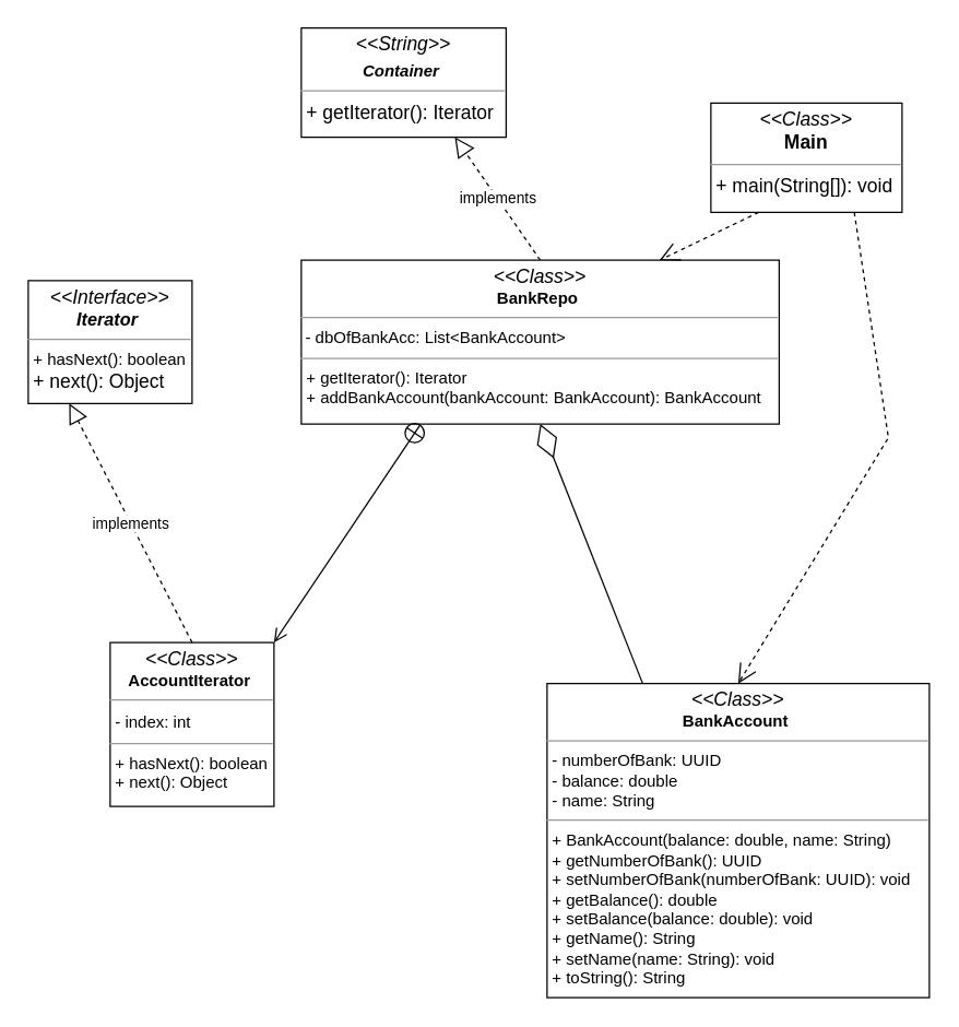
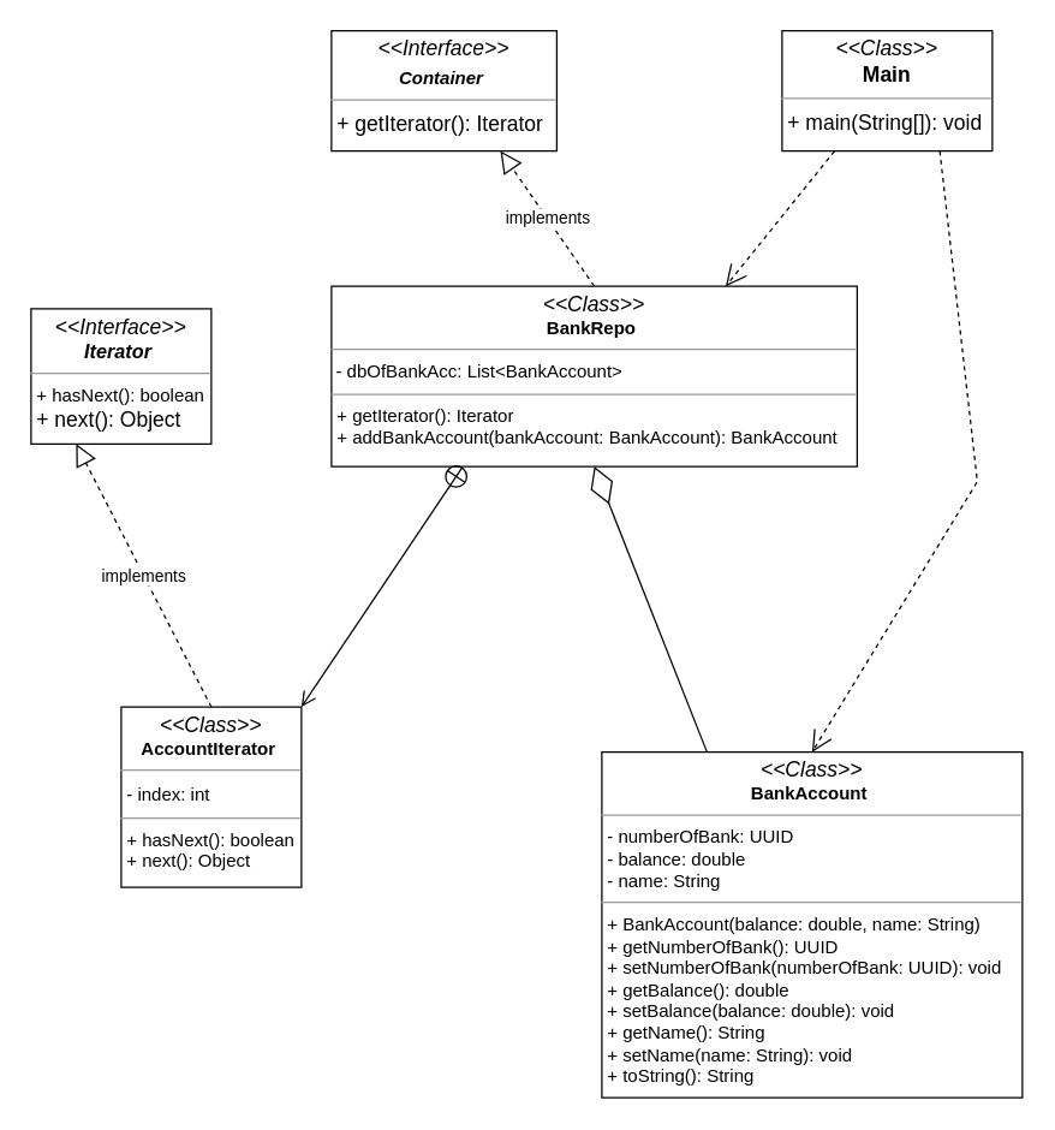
  <mxCell id="0" />
  <mxCell id="1" parent="0" />
- <mxCell id="2" value="&lt;p style=&quot;margin: 4px 0px 0px; text-align: center; font-size: 14px;&quot;&gt;&lt;font style=&quot;font-size: 14px;&quot;&gt;&lt;i style=&quot;&quot;&gt;&amp;lt;&amp;lt;Class&amp;gt;&amp;gt;&lt;/i&gt;&lt;br&gt;&lt;b style=&quot;&quot;&gt;Main&lt;/b&gt;&lt;br&gt;&lt;/font&gt;&lt;/p&gt;&lt;hr style=&quot;font-size: 14px;&quot; size=&quot;1&quot;&gt;&lt;p style=&quot;margin: 0px 0px 0px 4px; font-size: 14px;&quot;&gt;&lt;font style=&quot;font-size: 14px;&quot;&gt;+ main(String[]): void&lt;/font&gt;&lt;br&gt;&lt;/p&gt;" style="verticalAlign=top;align=left;overflow=fill;fontSize=12;fontFamily=Helvetica;html=1;rounded=0;shadow=0;comic=0;labelBackgroundColor=none;strokeWidth=1" parent="1" vertex="1"><mxGeometry x="520" y="75" width="140" height="80" as="geometry" /></mxCell>
- <mxCell id="3" value="&lt;p style=&quot;margin: 4px 0px 0px; text-align: center; font-size: 14px;&quot;&gt;&lt;font style=&quot;font-size: 14px;&quot;&gt;&lt;i style=&quot;&quot;&gt;&amp;lt;&amp;lt;String&amp;gt;&amp;gt;&lt;/i&gt;&lt;/font&gt;&lt;/p&gt;&lt;p style=&quot;margin: 4px 0px 0px; text-align: center;&quot;&gt;&lt;b&gt;&lt;i&gt;Container&amp;nbsp;&lt;/i&gt;&lt;/b&gt;&lt;br&gt;&lt;/p&gt;&lt;hr style=&quot;font-size: 14px;&quot; size=&quot;1&quot;&gt;&lt;p style=&quot;margin: 0px 0px 0px 4px; font-size: 14px;&quot;&gt;&lt;font style=&quot;font-size: 14px;&quot;&gt;+ getIterator(): Iterator&lt;/font&gt;&lt;br&gt;&lt;/p&gt;" style="verticalAlign=top;align=left;overflow=fill;fontSize=12;fontFamily=Helvetica;html=1;rounded=0;shadow=0;comic=0;labelBackgroundColor=none;strokeWidth=1" parent="1" vertex="1"><mxGeometry x="220" y="20" width="150" height="80" as="geometry" /></mxCell>
+ <mxCell id="2" value="&lt;p style=&quot;margin: 4px 0px 0px; text-align: center; font-size: 14px;&quot;&gt;&lt;font style=&quot;font-size: 14px;&quot;&gt;&lt;i style=&quot;&quot;&gt;&amp;lt;&amp;lt;Class&amp;gt;&amp;gt;&lt;/i&gt;&lt;br&gt;&lt;b style=&quot;&quot;&gt;Main&lt;/b&gt;&lt;br&gt;&lt;/font&gt;&lt;/p&gt;&lt;hr style=&quot;font-size: 14px;&quot; size=&quot;1&quot;&gt;&lt;p style=&quot;margin: 0px 0px 0px 4px; font-size: 14px;&quot;&gt;&lt;font style=&quot;font-size: 14px;&quot;&gt;+ main(String[]): void&lt;/font&gt;&lt;br&gt;&lt;/p&gt;" style="verticalAlign=top;align=left;overflow=fill;fontSize=12;fontFamily=Helvetica;html=1;rounded=0;shadow=0;comic=0;labelBackgroundColor=none;strokeWidth=1" parent="1" vertex="1"><mxGeometry x="520" y="20" width="140" height="80" as="geometry" /></mxCell>
+ <mxCell id="3" value="&lt;p style=&quot;margin: 4px 0px 0px; text-align: center; font-size: 14px;&quot;&gt;&lt;font style=&quot;font-size: 14px;&quot;&gt;&lt;i style=&quot;&quot;&gt;&amp;lt;&amp;lt;Interface&amp;gt;&amp;gt;&lt;/i&gt;&lt;/font&gt;&lt;/p&gt;&lt;p style=&quot;margin: 4px 0px 0px; text-align: center;&quot;&gt;&lt;b&gt;&lt;i&gt;Container&amp;nbsp;&lt;/i&gt;&lt;/b&gt;&lt;br&gt;&lt;/p&gt;&lt;hr style=&quot;font-size: 14px;&quot; size=&quot;1&quot;&gt;&lt;p style=&quot;margin: 0px 0px 0px 4px; font-size: 14px;&quot;&gt;&lt;font style=&quot;font-size: 14px;&quot;&gt;+ getIterator(): Iterator&lt;/font&gt;&lt;br&gt;&lt;/p&gt;" style="verticalAlign=top;align=left;overflow=fill;fontSize=12;fontFamily=Helvetica;html=1;rounded=0;shadow=0;comic=0;labelBackgroundColor=none;strokeWidth=1" parent="1" vertex="1"><mxGeometry x="220" y="20" width="150" height="80" as="geometry" /></mxCell>
  <mxCell id="4" value="" style="endArrow=open;endSize=12;dashed=1;html=1;rounded=0;exitX=0.75;exitY=1;exitDx=0;exitDy=0;entryX=0.5;entryY=0;entryDx=0;entryDy=0;" parent="1" source="2" target="10" edge="1"><mxGeometry width="160" relative="1" as="geometry"><mxPoint x="540" y="120" as="sourcePoint" /><mxPoint x="600" y="200" as="targetPoint" /><Array as="points"><mxPoint x="650" y="320" /></Array></mxGeometry></mxCell>
  <mxCell id="5" value="implements" style="endArrow=block;dashed=1;endFill=0;endSize=12;html=1;rounded=0;exitX=0.5;exitY=0;exitDx=0;exitDy=0;entryX=0.75;entryY=1;entryDx=0;entryDy=0;" parent="1" source="6" target="3" edge="1"><mxGeometry width="160" relative="1" as="geometry"><mxPoint x="380" y="170" as="sourcePoint" /><mxPoint x="260" y="140" as="targetPoint" /></mxGeometry></mxCell>
  <mxCell id="6" value="&lt;p style=&quot;margin: 4px 0px 0px; text-align: center; font-size: 14px;&quot;&gt;&lt;font style=&quot;font-size: 14px;&quot;&gt;&lt;i style=&quot;&quot;&gt;&amp;lt;&amp;lt;Class&amp;gt;&amp;gt;&lt;/i&gt;&lt;/font&gt;&lt;/p&gt;&lt;div style=&quot;text-align: center;&quot;&gt;&lt;b&gt;BankRepo&amp;nbsp;&lt;/b&gt;&lt;/div&gt;&lt;hr style=&quot;font-size: 14px;&quot; size=&quot;1&quot;&gt;&lt;p style=&quot;margin: 0px 0px 0px 4px; font-size: 14px;&quot;&gt;&lt;/p&gt;&amp;nbsp;- dbOfBankAcc: List&amp;lt;BankAccount&amp;gt;&lt;hr style=&quot;font-size: 14px;&quot; size=&quot;1&quot;&gt;&lt;p style=&quot;margin: 0px 0px 0px 4px;&quot;&gt;+ getIterator(): Iterator&lt;/p&gt;&lt;p style=&quot;margin: 0px 0px 0px 4px;&quot;&gt;+ addBankAccount(bankAccount: BankAccount): BankAccount&lt;/p&gt;" style="verticalAlign=top;align=left;overflow=fill;fontSize=12;fontFamily=Helvetica;html=1;rounded=0;shadow=0;comic=0;labelBackgroundColor=none;strokeWidth=1" parent="1" vertex="1"><mxGeometry x="220" y="190" width="350" height="120" as="geometry" /></mxCell>
  <mxCell id="7" value="" style="endArrow=diamondThin;endFill=0;endSize=24;html=1;rounded=0;entryX=0.5;entryY=1;entryDx=0;entryDy=0;exitX=0.25;exitY=0;exitDx=0;exitDy=0;" parent="1" source="10" target="6" edge="1"><mxGeometry width="160" relative="1" as="geometry"><mxPoint x="458.12" y="476" as="sourcePoint" /><mxPoint x="270" y="410" as="targetPoint" /></mxGeometry></mxCell>
  <mxCell id="8" value="&lt;p style=&quot;margin: 4px 0px 0px; text-align: center; font-size: 14px;&quot;&gt;&lt;font style=&quot;font-size: 14px;&quot;&gt;&lt;i style=&quot;&quot;&gt;&amp;lt;&amp;lt;Interface&amp;gt;&amp;gt;&lt;/i&gt;&lt;/font&gt;&lt;/p&gt;&lt;div style=&quot;text-align: center;&quot;&gt;&lt;b&gt;&lt;i&gt;&lt;font style=&quot;font-size: 13px;&quot;&gt;Iterator&amp;nbsp;&lt;/font&gt;&lt;/i&gt;&lt;/b&gt;&lt;/div&gt;&lt;hr style=&quot;font-size: 14px;&quot; size=&quot;1&quot;&gt;&lt;p style=&quot;margin: 0px 0px 0px 4px;&quot;&gt;+ hasNext(): boolean&lt;/p&gt;&lt;p style=&quot;margin: 0px 0px 0px 4px;&quot;&gt;&lt;span style=&quot;font-size: 14px;&quot;&gt;+ next(): Object&lt;/span&gt;&lt;/p&gt;" style="verticalAlign=top;align=left;overflow=fill;fontSize=12;fontFamily=Helvetica;html=1;rounded=0;shadow=0;comic=0;labelBackgroundColor=none;strokeWidth=1" vertex="1" parent="1"><mxGeometry x="20" y="205" width="120" height="90" as="geometry" /></mxCell>
  <mxCell id="9" value="&lt;p style=&quot;margin: 4px 0px 0px; text-align: center; font-size: 14px;&quot;&gt;&lt;font style=&quot;font-size: 14px;&quot;&gt;&lt;i style=&quot;&quot;&gt;&amp;lt;&amp;lt;Class&amp;gt;&amp;gt;&lt;/i&gt;&lt;/font&gt;&lt;/p&gt;&lt;div style=&quot;text-align: center;&quot;&gt;&lt;b&gt;AccountIterator&amp;nbsp;&lt;/b&gt;&lt;/div&gt;&lt;hr style=&quot;font-size: 14px;&quot; size=&quot;1&quot;&gt;&lt;p style=&quot;margin: 0px 0px 0px 4px; font-size: 14px;&quot;&gt;&lt;span style=&quot;background-color: initial; font-size: 12px;&quot;&gt;- index: int&lt;/span&gt;&lt;/p&gt;&lt;hr style=&quot;font-size: 14px;&quot; size=&quot;1&quot;&gt;&lt;p style=&quot;margin: 0px 0px 0px 4px;&quot;&gt;+ hasNext(): boolean&lt;/p&gt;&lt;p style=&quot;margin: 0px 0px 0px 4px;&quot;&gt;+ next(): Object&lt;/p&gt;" style="verticalAlign=top;align=left;overflow=fill;fontSize=12;fontFamily=Helvetica;html=1;rounded=0;shadow=0;comic=0;labelBackgroundColor=none;strokeWidth=1" vertex="1" parent="1"><mxGeometry x="80" y="470" width="120" height="120" as="geometry" /></mxCell>
  <mxCell id="10" value="&lt;p style=&quot;margin: 4px 0px 0px; text-align: center; font-size: 14px;&quot;&gt;&lt;font style=&quot;font-size: 14px;&quot;&gt;&lt;i style=&quot;&quot;&gt;&amp;lt;&amp;lt;Class&amp;gt;&amp;gt;&lt;/i&gt;&lt;/font&gt;&lt;/p&gt;&lt;div style=&quot;text-align: center;&quot;&gt;&lt;b&gt;BankAccount&amp;nbsp;&lt;/b&gt;&lt;/div&gt;&lt;hr style=&quot;font-size: 14px;&quot; size=&quot;1&quot;&gt;&lt;p style=&quot;margin: 0px 0px 0px 4px;&quot;&gt;&lt;span style=&quot;background-color: initial;&quot;&gt;- numberOfBank: UUID&lt;/span&gt;&lt;span style=&quot;background-color: initial;&quot;&gt;&lt;br&gt;&lt;/span&gt;&lt;/p&gt;&lt;p style=&quot;margin: 0px 0px 0px 4px;&quot;&gt;- balance: double&lt;/p&gt;&lt;p style=&quot;margin: 0px 0px 0px 4px;&quot;&gt;- name: String&lt;/p&gt;&lt;hr style=&quot;font-size: 14px;&quot; size=&quot;1&quot;&gt;&lt;p style=&quot;margin: 0px 0px 0px 4px;&quot;&gt;+ BankAccount(balance: double, name: String)&lt;/p&gt;&lt;p style=&quot;margin: 0px 0px 0px 4px;&quot;&gt;+ getNumberOfBank(): UUID&lt;/p&gt;&lt;p style=&quot;margin: 0px 0px 0px 4px;&quot;&gt;+ setNumberOfBank(numberOfBank: UUID): void&lt;/p&gt;&lt;p style=&quot;margin: 0px 0px 0px 4px;&quot;&gt;+ getBalance(): double&lt;/p&gt;&lt;p style=&quot;margin: 0px 0px 0px 4px;&quot;&gt;+ setBalance(balance: double): void&lt;/p&gt;&lt;p style=&quot;margin: 0px 0px 0px 4px;&quot;&gt;+ getName(): String&lt;/p&gt;&lt;p style=&quot;margin: 0px 0px 0px 4px;&quot;&gt;+ setName(name: String): void&lt;/p&gt;&lt;p style=&quot;margin: 0px 0px 0px 4px;&quot;&gt;+ toString(): String&lt;/p&gt;" style="verticalAlign=top;align=left;overflow=fill;fontSize=12;fontFamily=Helvetica;html=1;rounded=0;shadow=0;comic=0;labelBackgroundColor=none;strokeWidth=1" vertex="1" parent="1"><mxGeometry x="400" y="500" width="280" height="230" as="geometry" /></mxCell>
  <mxCell id="11" value="" style="endArrow=open;endSize=12;dashed=1;html=1;rounded=0;exitX=0.25;exitY=1;exitDx=0;exitDy=0;entryX=0.75;entryY=0;entryDx=0;entryDy=0;" edge="1" parent="1" source="2" target="6"><mxGeometry width="160" relative="1" as="geometry"><mxPoint x="635" y="110" as="sourcePoint" /><mxPoint x="550" y="510" as="targetPoint" /><Array as="points" /></mxGeometry></mxCell>
  <mxCell id="12" value="implements" style="endArrow=block;dashed=1;endFill=0;endSize=12;html=1;rounded=0;exitX=0.5;exitY=0;exitDx=0;exitDy=0;entryX=0.25;entryY=1;entryDx=0;entryDy=0;" edge="1" parent="1" source="9" target="8"><mxGeometry width="160" relative="1" as="geometry"><mxPoint x="405" y="200" as="sourcePoint" /><mxPoint x="343" y="110" as="targetPoint" /></mxGeometry></mxCell>
  <mxCell id="13" value="" style="endArrow=open;startArrow=circlePlus;endFill=0;startFill=0;endSize=8;html=1;rounded=0;exitX=0.25;exitY=1;exitDx=0;exitDy=0;entryX=1;entryY=0;entryDx=0;entryDy=0;" edge="1" parent="1" source="6" target="9"><mxGeometry width="160" relative="1" as="geometry"><mxPoint x="-220" y="540" as="sourcePoint" /><mxPoint x="-60" y="540" as="targetPoint" /></mxGeometry></mxCell>
